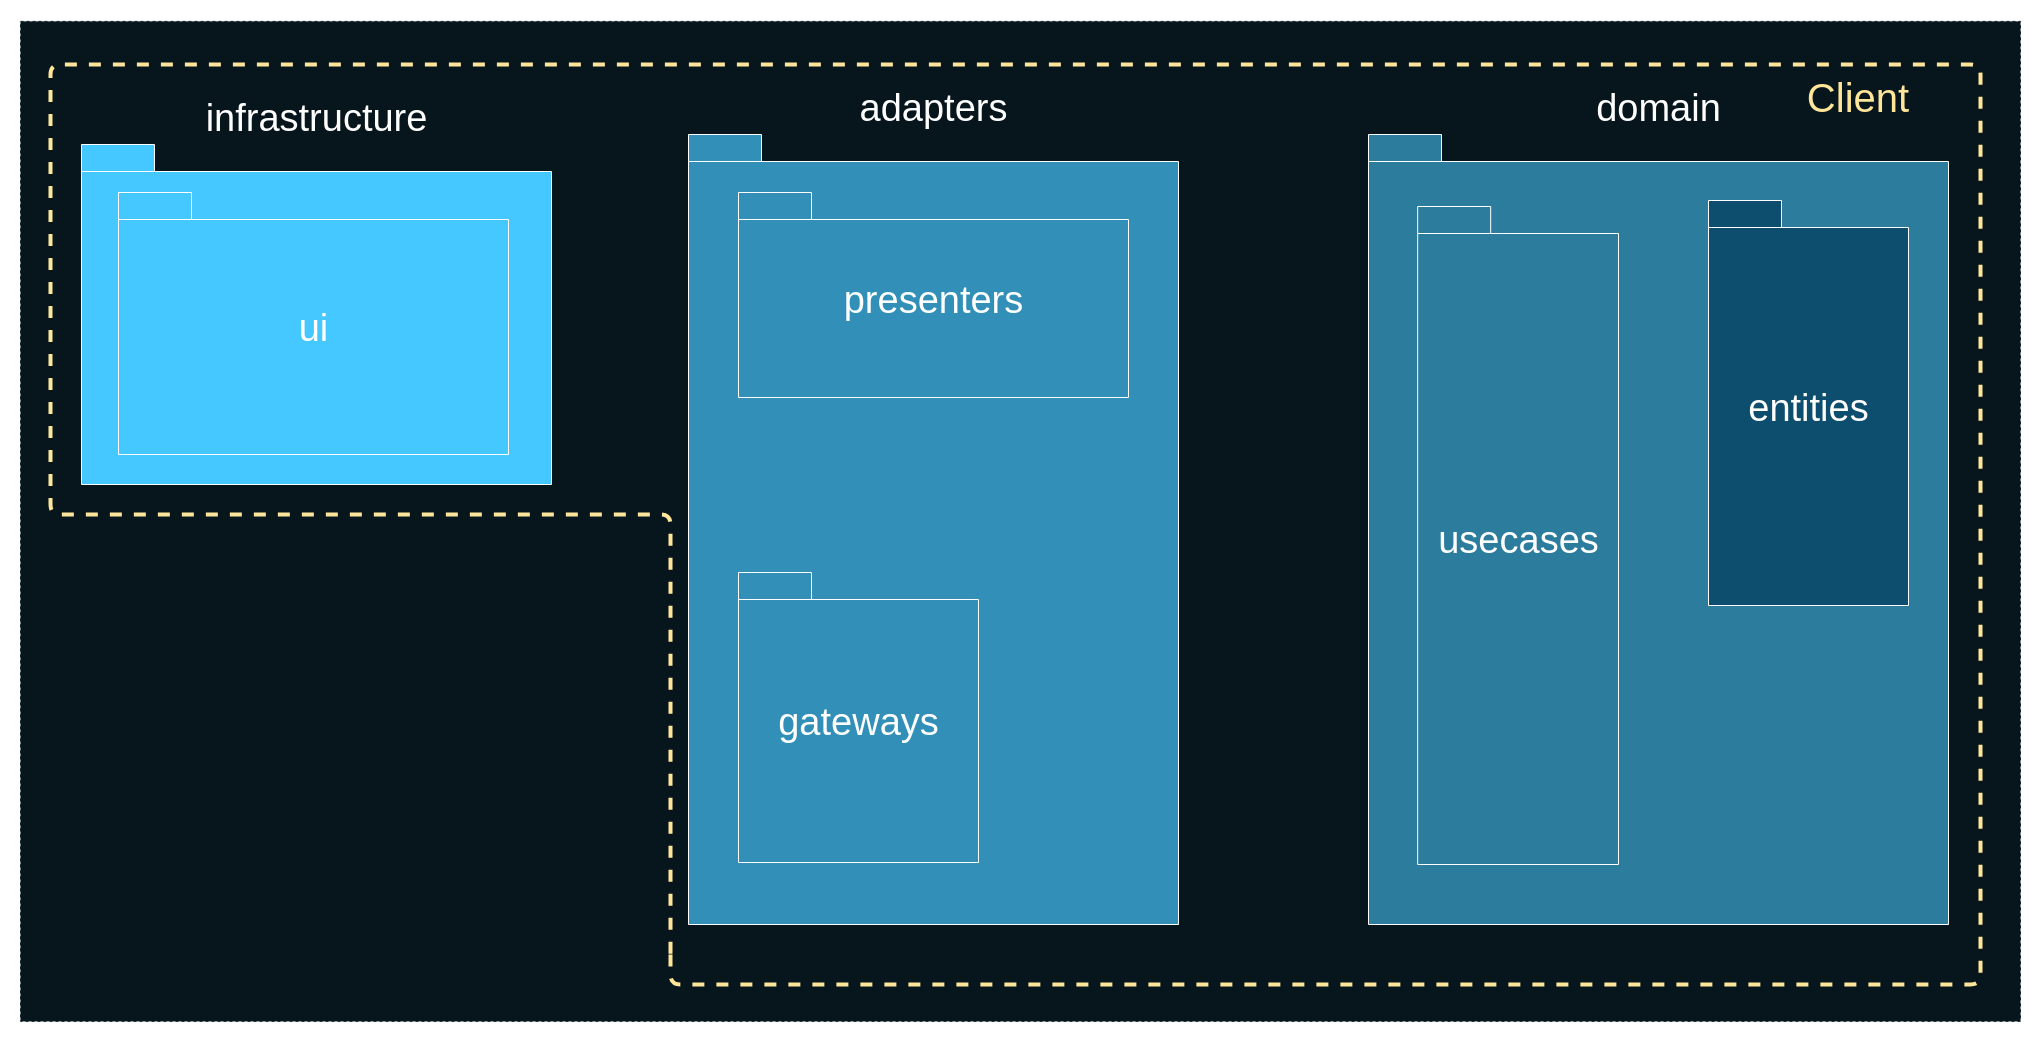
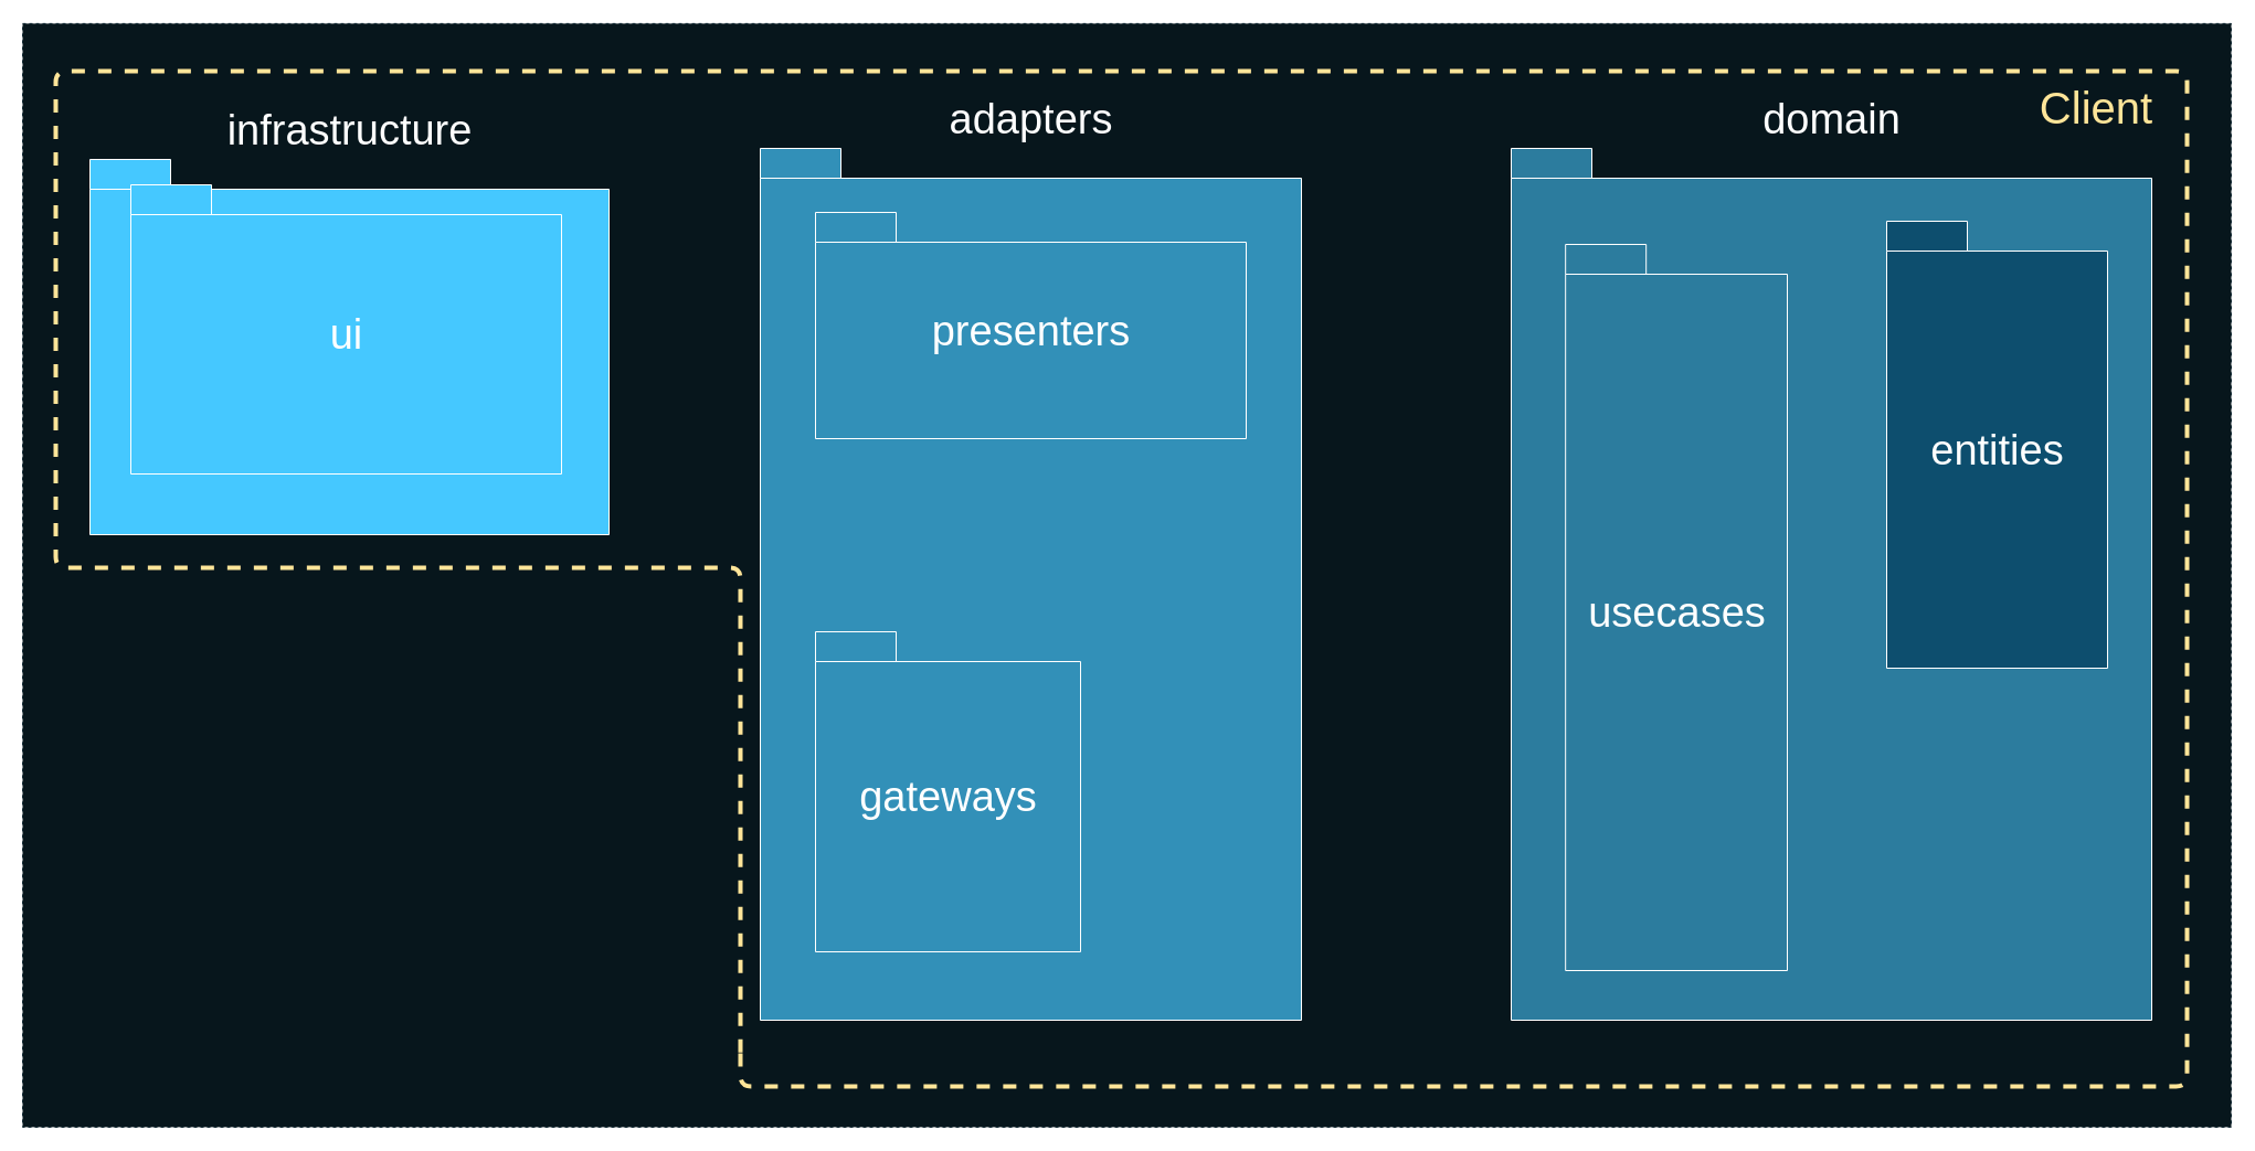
  <mxCell id="0" />
  <mxCell id="1" parent="0" />
  <mxCell id="2" value="" style="rounded=0;whiteSpace=wrap;html=1;fillColor=#07161C;fontSize=30;fontColor=#FFFFFF;strokeColor=#0C242E;dashed=1;" parent="1" vertex="1"><mxGeometry x="20" y="20.88" width="2000" height="1000" as="geometry" /></mxCell>
  <mxCell id="3" value="&lt;font color=&quot;#ffffff&quot; style=&quot;font-size: 38px&quot;&gt;infrastructure&lt;/font&gt;" style="shape=folder;fontStyle=0;spacingTop=10;tabWidth=73;tabHeight=27;tabPosition=left;html=1;strokeColor=#FFFFFF;fillColor=#45C8FF;labelPosition=center;verticalLabelPosition=top;align=center;verticalAlign=bottom;" parent="1" vertex="1"><mxGeometry x="81" y="144" width="470" height="340" as="geometry" /></mxCell>
- <mxCell id="4" value="&lt;font color=&quot;#ffffff&quot; style=&quot;font-size: 38px&quot;&gt;ui&lt;/font&gt;" style="shape=folder;fontStyle=0;spacingTop=10;tabWidth=73;tabHeight=27;tabPosition=left;html=1;strokeColor=#FFFFFF;fillColor=#45C8FF;" parent="1" vertex="1"><mxGeometry x="118" y="192" width="390" height="262" as="geometry" /></mxCell>
+ <mxCell id="4" value="&lt;font color=&quot;#ffffff&quot; style=&quot;font-size: 38px&quot;&gt;ui&lt;/font&gt;" style="shape=folder;fontStyle=0;spacingTop=10;tabWidth=73;tabHeight=27;tabPosition=left;html=1;strokeColor=#FFFFFF;fillColor=#45C8FF;" parent="1" vertex="1"><mxGeometry x="118" y="167" width="390" height="262" as="geometry" /></mxCell>
  <mxCell id="5" value="" style="group" parent="1" vertex="1" connectable="0"><mxGeometry x="688" y="134" width="490" height="790" as="geometry" /></mxCell>
  <mxCell id="6" value="&lt;font color=&quot;#ffffff&quot; style=&quot;font-size: 38px&quot;&gt;adapters&lt;/font&gt;" style="shape=folder;fontStyle=0;spacingTop=10;tabWidth=73;tabHeight=27;tabPosition=left;html=1;strokeColor=#FFFFFF;fillColor=#3290B8;labelPosition=center;verticalLabelPosition=top;align=center;verticalAlign=bottom;" parent="5" vertex="1"><mxGeometry width="490" height="790" as="geometry" /></mxCell>
  <mxCell id="7" value="&lt;font color=&quot;#ffffff&quot; style=&quot;font-size: 38px&quot;&gt;presenters&lt;/font&gt;" style="shape=folder;fontStyle=0;spacingTop=10;tabWidth=73;tabHeight=27;tabPosition=left;html=1;strokeColor=#FFFFFF;fillColor=#3290B8;" parent="5" vertex="1"><mxGeometry x="50" y="58" width="390" height="205" as="geometry" /></mxCell>
  <mxCell id="8" value="&lt;font color=&quot;#ffffff&quot; style=&quot;font-size: 38px&quot;&gt;gateways&lt;/font&gt;" style="shape=folder;fontStyle=0;spacingTop=10;tabWidth=73;tabHeight=27;tabPosition=left;html=1;strokeColor=#FFFFFF;fillColor=#3290B8;" parent="5" vertex="1"><mxGeometry x="50" y="438" width="240" height="290" as="geometry" /></mxCell>
  <mxCell id="9" value="" style="group" parent="1" vertex="1" connectable="0"><mxGeometry x="1368" y="134" width="580" height="790" as="geometry" /></mxCell>
  <mxCell id="10" value="&lt;font color=&quot;#ffffff&quot; style=&quot;font-size: 38px&quot;&gt;domain&lt;/font&gt;" style="shape=folder;fontStyle=0;spacingTop=10;tabWidth=73;tabHeight=27;tabPosition=left;html=1;strokeColor=#FFFFFF;fillColor=#2C7C9E;labelPosition=center;verticalLabelPosition=top;align=center;verticalAlign=bottom;" parent="9" vertex="1"><mxGeometry width="580" height="790" as="geometry" /></mxCell>
  <mxCell id="11" value="&lt;font color=&quot;#ffffff&quot; style=&quot;font-size: 38px&quot;&gt;entities&lt;/font&gt;" style="shape=folder;fontStyle=0;spacingTop=10;tabWidth=73;tabHeight=27;tabPosition=left;html=1;strokeColor=#FFFFFF;fillColor=#0D4E6E;" parent="9" vertex="1"><mxGeometry x="340" y="66" width="200" height="405" as="geometry" /></mxCell>
- <mxCell id="12" value="&lt;font color=&quot;#ffffff&quot; style=&quot;font-size: 38px&quot;&gt;usecases&lt;/font&gt;" style="shape=folder;fontStyle=0;spacingTop=10;tabWidth=73;tabHeight=27;tabPosition=left;html=1;strokeColor=#FFFFFF;fillColor=#2C7C9E;" parent="9" vertex="1"><mxGeometry x="49.18" y="72" width="200.82" height="658" as="geometry" /></mxCell>
+ <mxCell id="12" value="&lt;font color=&quot;#ffffff&quot; style=&quot;font-size: 38px&quot;&gt;usecases&lt;/font&gt;" style="shape=folder;fontStyle=0;spacingTop=10;tabWidth=73;tabHeight=27;tabPosition=left;html=1;strokeColor=#FFFFFF;fillColor=#2C7C9E;" parent="9" vertex="1"><mxGeometry x="49.18" y="87" width="200.82" height="658" as="geometry" /></mxCell>
  <mxCell id="13" value="" style="group" parent="1" vertex="1" connectable="0"><mxGeometry x="70" y="64" width="1934" height="890" as="geometry" /></mxCell>
  <mxCell id="14" value="" style="group" parent="13" vertex="1" connectable="0"><mxGeometry x="10" width="1924" height="890" as="geometry" /></mxCell>
- <mxCell id="15" value="&lt;font color=&quot;#ffe599&quot;&gt;Client&lt;/font&gt;" style="text;html=1;strokeColor=none;fillColor=none;align=center;verticalAlign=middle;whiteSpace=wrap;rounded=0;fontColor=#3CBBED;fontSize=40;" parent="14" vertex="1"><mxGeometry x="1672" y="3" width="212" height="60" as="geometry" /></mxCell>
+ <mxCell id="15" value="&lt;font color=&quot;#ffe599&quot;&gt;Client&lt;/font&gt;" style="text;html=1;strokeColor=none;fillColor=none;align=center;verticalAlign=middle;whiteSpace=wrap;rounded=0;fontColor=#3CBBED;fontSize=40;" parent="14" vertex="1"><mxGeometry x="1712" y="3" width="212" height="60" as="geometry" /></mxCell>
  <mxCell id="16" value="" style="edgeStyle=segmentEdgeStyle;endArrow=none;html=1;strokeColor=#FFE599;strokeWidth=4;endFill=0;dashed=1;" parent="14" edge="1"><mxGeometry width="50" height="50" relative="1" as="geometry"><mxPoint x="590" y="890" as="sourcePoint" /><mxPoint x="590" y="890" as="targetPoint" /><Array as="points"><mxPoint x="590" y="890" /><mxPoint x="590" y="920" /><mxPoint x="1900" y="920" /><mxPoint x="1900" /><mxPoint x="-30" /><mxPoint x="-30" y="450" /><mxPoint x="590" y="450" /><mxPoint x="590" y="890" /></Array></mxGeometry></mxCell>
